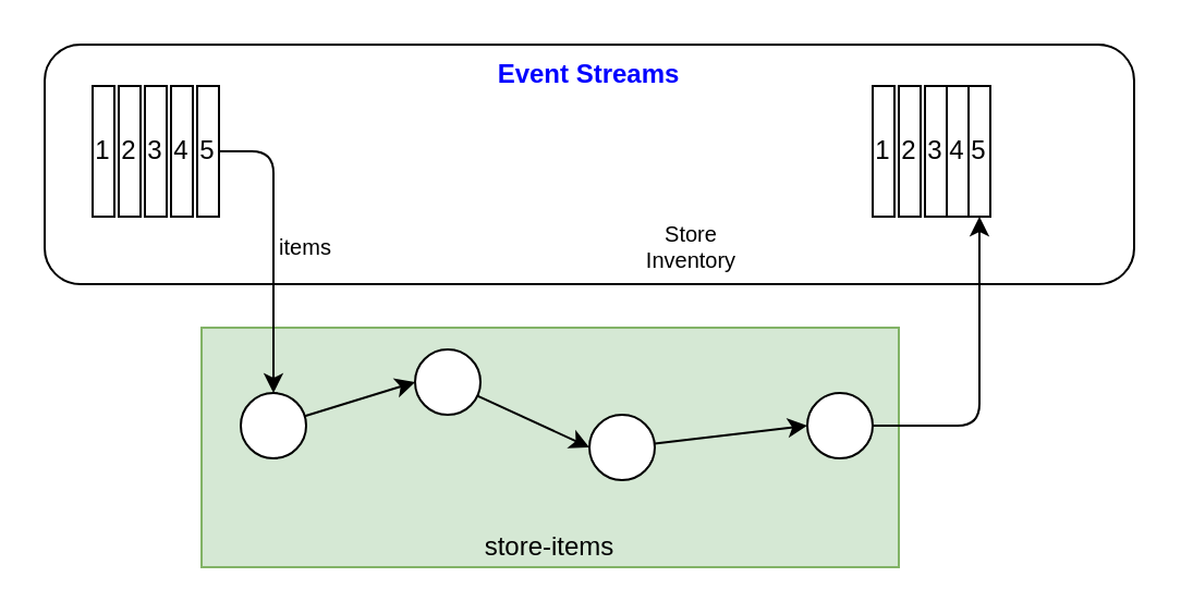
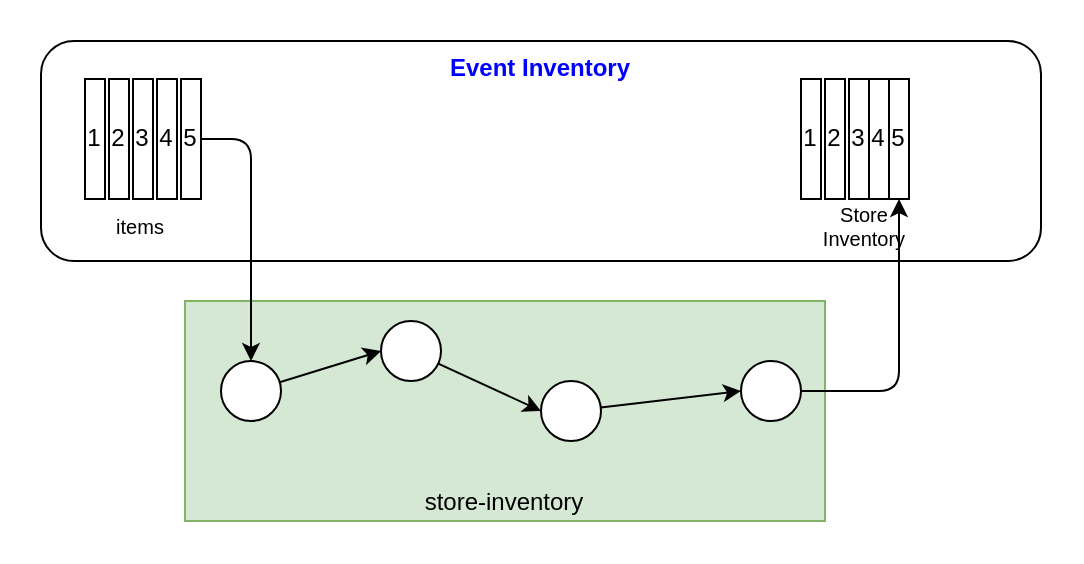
  <mxCell id="0" />
  <mxCell id="1" parent="0" />
- <mxCell id="2" value="Event Streams" style="rounded=1;whiteSpace=wrap;html=1;fontColor=#0000FF;fontStyle=1;verticalAlign=top;" vertex="1" parent="1"><mxGeometry x="20" y="20" width="500" height="110" as="geometry" /></mxCell>
+ <mxCell id="2" value="Event Inventory" style="rounded=1;whiteSpace=wrap;html=1;fontColor=#0000FF;fontStyle=1;verticalAlign=top;" vertex="1" parent="1"><mxGeometry x="20" y="20" width="500" height="110" as="geometry" /></mxCell>
  <mxCell id="3" value="" style="group" vertex="1" connectable="0" parent="1"><mxGeometry x="42" y="39" width="58" height="60" as="geometry" /></mxCell>
  <mxCell id="4" value="1" style="rounded=0;whiteSpace=wrap;html=1;" vertex="1" parent="3"><mxGeometry width="10" height="60" as="geometry" /></mxCell>
  <mxCell id="5" value="2" style="rounded=0;whiteSpace=wrap;html=1;" vertex="1" parent="3"><mxGeometry x="12" width="10" height="60" as="geometry" /></mxCell>
  <mxCell id="6" value="3" style="rounded=0;whiteSpace=wrap;html=1;" vertex="1" parent="3"><mxGeometry x="24" width="10" height="60" as="geometry" /></mxCell>
  <mxCell id="7" value="4" style="rounded=0;whiteSpace=wrap;html=1;" vertex="1" parent="3"><mxGeometry x="36" width="10" height="60" as="geometry" /></mxCell>
  <mxCell id="8" value="5" style="rounded=0;whiteSpace=wrap;html=1;" vertex="1" parent="3"><mxGeometry x="48" width="10" height="60" as="geometry" /></mxCell>
  <mxCell id="9" value="1" style="rounded=0;whiteSpace=wrap;html=1;" vertex="1" parent="1"><mxGeometry x="400" y="39" width="10" height="60" as="geometry" /></mxCell>
  <mxCell id="10" value="2" style="rounded=0;whiteSpace=wrap;html=1;" vertex="1" parent="1"><mxGeometry x="412" y="39" width="10" height="60" as="geometry" /></mxCell>
  <mxCell id="11" value="3" style="rounded=0;whiteSpace=wrap;html=1;" vertex="1" parent="1"><mxGeometry x="424" y="39" width="10" height="60" as="geometry" /></mxCell>
  <mxCell id="12" value="4" style="rounded=0;whiteSpace=wrap;html=1;" vertex="1" parent="1"><mxGeometry x="434" y="39" width="10" height="60" as="geometry" /></mxCell>
  <mxCell id="13" value="5" style="rounded=0;whiteSpace=wrap;html=1;" vertex="1" parent="1"><mxGeometry x="444" y="39" width="10" height="60" as="geometry" /></mxCell>
- <mxCell id="14" value="Store Inventory" style="text;html=1;strokeColor=none;fillColor=none;align=center;verticalAlign=middle;whiteSpace=wrap;rounded=0;fontSize=10;" vertex="1" parent="1"><mxGeometry x="287" y="103" width="60" height="19" as="geometry" /></mxCell>
- <mxCell id="15" value="items" style="text;html=1;strokeColor=none;fillColor=none;align=center;verticalAlign=middle;whiteSpace=wrap;rounded=0;fontSize=10;" vertex="1" parent="1"><mxGeometry x="110" y="103" width="60" height="19" as="geometry" /></mxCell>
- <mxCell id="16" value="store-items" style="rounded=0;whiteSpace=wrap;html=1;fillColor=#d5e8d4;strokeColor=#82b366;verticalAlign=bottom;" vertex="1" parent="1"><mxGeometry x="92" y="150" width="320" height="110" as="geometry" /></mxCell>
+ <mxCell id="14" value="Store Inventory" style="text;html=1;strokeColor=none;fillColor=none;align=center;verticalAlign=middle;whiteSpace=wrap;rounded=0;fontSize=10;" vertex="1" parent="1"><mxGeometry x="402" y="103" width="60" height="19" as="geometry" /></mxCell>
+ <mxCell id="15" value="items" style="text;html=1;strokeColor=none;fillColor=none;align=center;verticalAlign=middle;whiteSpace=wrap;rounded=0;fontSize=10;" vertex="1" parent="1"><mxGeometry x="40" y="103" width="60" height="19" as="geometry" /></mxCell>
+ <mxCell id="16" value="store-inventory" style="rounded=0;whiteSpace=wrap;html=1;fillColor=#d5e8d4;strokeColor=#82b366;verticalAlign=bottom;" vertex="1" parent="1"><mxGeometry x="92" y="150" width="320" height="110" as="geometry" /></mxCell>
  <mxCell id="17" style="edgeStyle=none;html=1;entryX=0;entryY=0.5;entryDx=0;entryDy=0;" edge="1" parent="1" source="18" target="22"><mxGeometry relative="1" as="geometry" /></mxCell>
  <mxCell id="18" value="" style="ellipse;whiteSpace=wrap;html=1;" vertex="1" parent="1"><mxGeometry x="110" y="180" width="30" height="30" as="geometry" /></mxCell>
  <mxCell id="19" style="edgeStyle=orthogonalEdgeStyle;html=1;entryX=0.5;entryY=1;entryDx=0;entryDy=0;" edge="1" parent="1" source="20" target="13"><mxGeometry relative="1" as="geometry" /></mxCell>
  <mxCell id="20" value="" style="ellipse;whiteSpace=wrap;html=1;" vertex="1" parent="1"><mxGeometry x="370" y="180" width="30" height="30" as="geometry" /></mxCell>
  <mxCell id="21" style="edgeStyle=none;html=1;entryX=0;entryY=0.5;entryDx=0;entryDy=0;" edge="1" parent="1" source="22" target="24"><mxGeometry relative="1" as="geometry" /></mxCell>
  <mxCell id="22" value="" style="ellipse;whiteSpace=wrap;html=1;" vertex="1" parent="1"><mxGeometry x="190" y="160" width="30" height="30" as="geometry" /></mxCell>
  <mxCell id="23" style="edgeStyle=none;html=1;entryX=0;entryY=0.5;entryDx=0;entryDy=0;" edge="1" parent="1" source="24" target="20"><mxGeometry relative="1" as="geometry" /></mxCell>
  <mxCell id="24" value="" style="ellipse;whiteSpace=wrap;html=1;" vertex="1" parent="1"><mxGeometry x="270" y="190" width="30" height="30" as="geometry" /></mxCell>
  <mxCell id="25" style="edgeStyle=orthogonalEdgeStyle;html=1;exitX=1;exitY=0.5;exitDx=0;exitDy=0;entryX=0.5;entryY=0;entryDx=0;entryDy=0;" edge="1" parent="1" source="8" target="18"><mxGeometry relative="1" as="geometry" /></mxCell>
